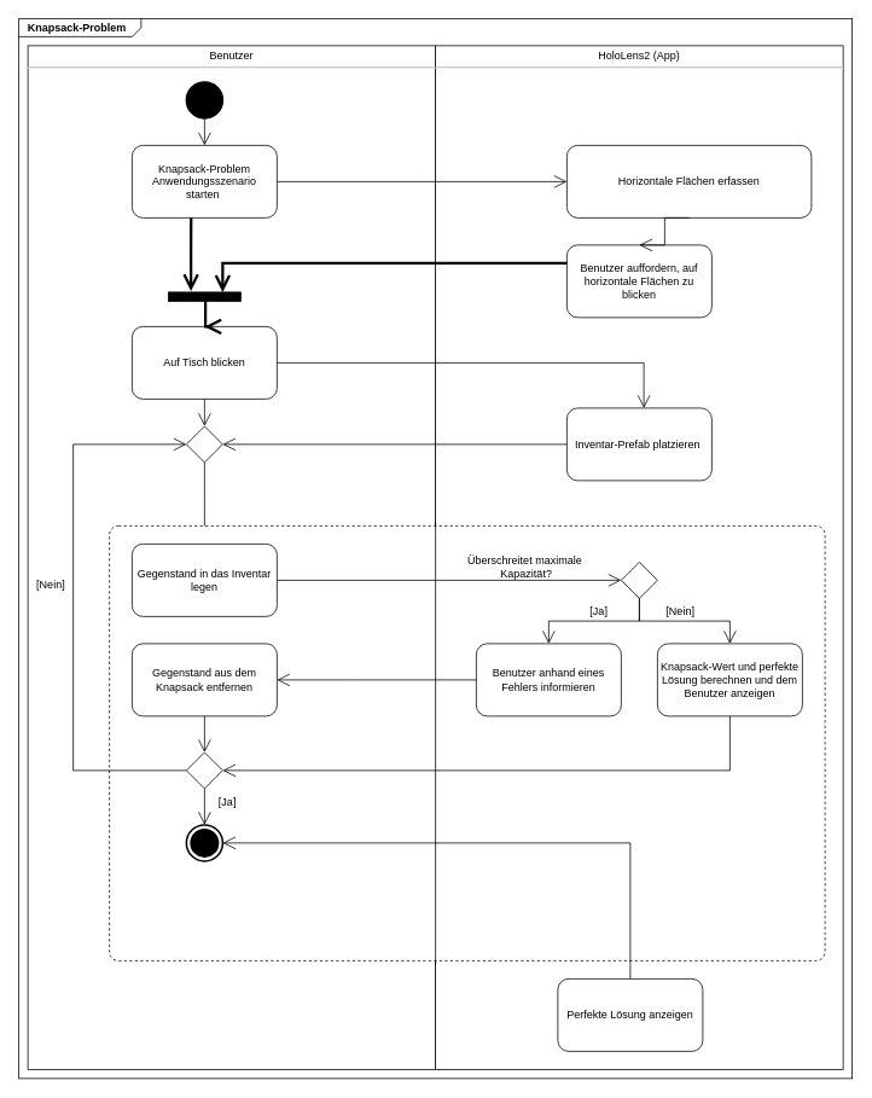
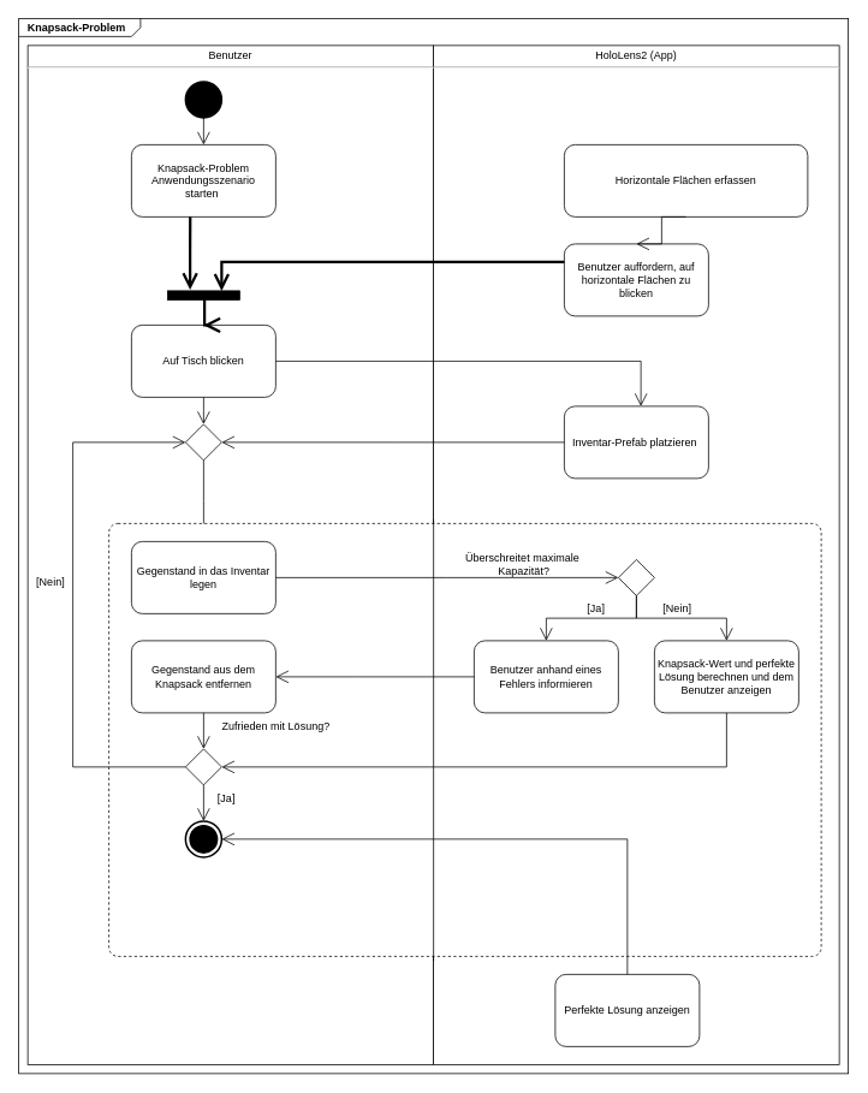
  <mxCell id="0" />
  <mxCell id="1" parent="0" />
  <mxCell id="2" value="&lt;p style=&quot;margin:0px;margin-top:4px;margin-left:10px;text-align:left;&quot;&gt;&lt;b&gt;Knapsack-Problem&lt;/b&gt;&lt;/p&gt;" style="html=1;shape=mxgraph.sysml.package;align=left;spacingLeft=5;verticalAlign=top;spacingTop=-3;labelX=135;html=1;overflow=fill;" parent="1" vertex="1"><mxGeometry x="20" y="20" width="920" height="1170" as="geometry" /></mxCell>
  <mxCell id="3" value="&lt;p style=&quot;margin:0px;margin-top:4px;text-align:center;&quot;&gt;Benutzer&lt;/p&gt;&lt;hr&gt;&lt;p style=&quot;margin:0px;margin-top:4px;text-align:center;&quot;&gt;&lt;br&gt;&lt;/p&gt;" style="shape=rect;html=1;overflow=fill;whiteSpace=wrap;" parent="1" vertex="1"><mxGeometry x="30" y="50" width="450" height="1130" as="geometry" /></mxCell>
  <mxCell id="4" value="" style="shape=ellipse;html=1;fillColor=strokeColor;strokeWidth=2;verticalLabelPosition=bottom;verticalAlignment=top;perimeter=ellipsePerimeter;" parent="1" vertex="1"><mxGeometry x="205" y="90" width="40" height="40" as="geometry" /></mxCell>
  <mxCell id="5" value="&lt;p style=&quot;margin:0px;margin-top:4px;text-align:center;&quot;&gt;HoloLens2 (App)&lt;/p&gt;&lt;hr&gt;&lt;p style=&quot;margin:0px;margin-top:4px;text-align:center;&quot;&gt;&lt;br&gt;&lt;/p&gt;" style="shape=rect;html=1;overflow=fill;whiteSpace=wrap;" parent="1" vertex="1"><mxGeometry x="480" y="50" width="450" height="1130" as="geometry" /></mxCell>
  <mxCell id="6" value="" style="edgeStyle=elbowEdgeStyle;html=1;elbow=horizontal;align=right;verticalAlign=bottom;endArrow=none;rounded=0;labelBackgroundColor=none;startArrow=open;startSize=12;entryX=0.5;entryY=1;entryDx=0;entryDy=0;exitX=0.5;exitY=0;exitDx=0;exitDy=0;" parent="1" source="7" target="4" edge="1"><mxGeometry relative="1" as="geometry"><mxPoint x="450" y="260" as="targetPoint" /><mxPoint x="449.667" y="300" as="sourcePoint" /><Array as="points" /></mxGeometry></mxCell>
  <mxCell id="7" value="Knapsack-Problem Anwendungsszenario starten&amp;nbsp;" style="shape=rect;html=1;rounded=1;whiteSpace=wrap;align=center;" parent="1" vertex="1"><mxGeometry x="145" y="160" width="160" height="80" as="geometry" /></mxCell>
  <mxCell id="8" value="Horizontale Flächen erfassen" style="shape=rect;html=1;rounded=1;whiteSpace=wrap;align=center;" parent="1" vertex="1"><mxGeometry x="625" y="160" width="270" height="80" as="geometry" /></mxCell>
  <mxCell id="9" value="Benutzer auffordern, auf horizontale Flächen zu blicken" style="shape=rect;html=1;rounded=1;whiteSpace=wrap;align=center;" parent="1" vertex="1"><mxGeometry x="625" y="270" width="160" height="80" as="geometry" /></mxCell>
  <mxCell id="10" value="Auf Tisch blicken" style="shape=rect;html=1;rounded=1;whiteSpace=wrap;align=center;" parent="1" vertex="1"><mxGeometry x="145" y="360" width="160" height="80" as="geometry" /></mxCell>
  <mxCell id="11" value="" style="edgeStyle=elbowEdgeStyle;html=1;elbow=horizontal;align=right;verticalAlign=bottom;endArrow=none;rounded=0;labelBackgroundColor=none;startArrow=open;startSize=12;entryX=0.5;entryY=1;entryDx=0;entryDy=0;exitX=0.5;exitY=0;exitDx=0;exitDy=0;" parent="1" source="9" target="8" edge="1"><mxGeometry relative="1" as="geometry"><mxPoint x="180" y="270" as="targetPoint" /><mxPoint x="180" y="300" as="sourcePoint" /></mxGeometry></mxCell>
  <mxCell id="12" value="Inventar-Prefab platzieren&amp;nbsp;" style="shape=rect;html=1;rounded=1;whiteSpace=wrap;align=center;" parent="1" vertex="1"><mxGeometry x="625" y="450" width="160" height="80" as="geometry" /></mxCell>
  <mxCell id="13" value="" style="shape=rhombus;html=1;verticalLabelPosition=bottom;verticalAlignment=top;" parent="1" vertex="1"><mxGeometry x="205" y="470" width="40" height="40" as="geometry" /></mxCell>
  <mxCell id="14" value="" style="edgeStyle=elbowEdgeStyle;html=1;elbow=horizontal;align=right;verticalAlign=bottom;endArrow=none;rounded=0;labelBackgroundColor=none;startArrow=open;startSize=12;entryX=0.5;entryY=1;entryDx=0;entryDy=0;exitX=0.5;exitY=0;exitDx=0;exitDy=0;" parent="1" source="13" target="10" edge="1"><mxGeometry relative="1" as="geometry"><mxPoint x="180" y="270" as="targetPoint" /><mxPoint x="180" y="300" as="sourcePoint" /></mxGeometry></mxCell>
  <mxCell id="15" value="" style="edgeStyle=elbowEdgeStyle;html=1;elbow=horizontal;align=right;verticalAlign=bottom;endArrow=none;rounded=0;labelBackgroundColor=none;startArrow=open;startSize=12;entryX=0;entryY=0.5;entryDx=0;entryDy=0;exitX=1;exitY=0.5;exitDx=0;exitDy=0;" parent="1" source="13" target="12" edge="1"><mxGeometry relative="1" as="geometry"><mxPoint x="260" y="410" as="targetPoint" /><mxPoint x="695" y="410" as="sourcePoint" /></mxGeometry></mxCell>
  <mxCell id="16" value="" style="edgeStyle=elbowEdgeStyle;html=1;elbow=horizontal;align=right;verticalAlign=bottom;endArrow=none;rounded=0;labelBackgroundColor=none;startArrow=open;startSize=12;entryX=1;entryY=0.5;entryDx=0;entryDy=0;" parent="1" target="10" edge="1"><mxGeometry relative="1" as="geometry"><mxPoint x="635" y="320" as="targetPoint" /><mxPoint x="710" y="450" as="sourcePoint" /><Array as="points"><mxPoint x="710" y="400" /></Array></mxGeometry></mxCell>
  <mxCell id="17" value="Perfekte Lösung anzeigen" style="shape=rect;html=1;rounded=1;whiteSpace=wrap;align=center;" parent="1" vertex="1"><mxGeometry x="615" y="1080" width="160" height="80" as="geometry" /></mxCell>
- <mxCell id="18" value="" style="edgeStyle=elbowEdgeStyle;html=1;elbow=horizontal;align=right;verticalAlign=bottom;endArrow=none;rounded=0;labelBackgroundColor=none;startArrow=open;startSize=12;entryX=1;entryY=0.5;entryDx=0;entryDy=0;exitX=0;exitY=0.5;exitDx=0;exitDy=0;" parent="1" source="8" target="7" edge="1"><mxGeometry relative="1" as="geometry"><mxPoint x="635" y="320" as="targetPoint" /><mxPoint x="200" y="320" as="sourcePoint" /></mxGeometry></mxCell>
  <mxCell id="19" value="" style="edgeStyle=elbowEdgeStyle;html=1;elbow=horizontal;align=right;verticalAlign=bottom;endArrow=none;rounded=0;labelBackgroundColor=none;startArrow=open;startSize=12;entryX=0.5;entryY=1;entryDx=0;entryDy=0;exitX=0.5;exitY=0;exitDx=0;exitDy=0;" parent="1" source="25" target="13" edge="1"><mxGeometry relative="1" as="geometry"><mxPoint x="170" y="580" as="targetPoint" /><mxPoint x="180" y="550" as="sourcePoint" /></mxGeometry></mxCell>
  <mxCell id="20" value="" style="shape=rect;html=1;fillColor=strokeColor;verticalLabelPosition=bottom;labelBackgroundColor=#ffffff;verticalAlign=top;direction=west;rotation=90;" parent="1" vertex="1"><mxGeometry x="220" y="287" width="10" height="80" as="geometry" /></mxCell>
  <mxCell id="21" value="" style="edgeStyle=elbowEdgeStyle;html=1;elbow=horizontal;rounded=0;endArrow=open;strokeWidth=3;endSize=12;exitX=-0.058;exitY=0.525;exitDx=0;exitDy=0;exitPerimeter=0;entryX=0.5;entryY=0;entryDx=0;entryDy=0;" parent="1" source="20" target="10" edge="1"><mxGeometry relative="1" as="geometry"><mxPoint x="169" y="360" as="targetPoint" /><mxPoint x="-180" y="199.58" as="sourcePoint" /></mxGeometry></mxCell>
  <mxCell id="22" value="" style="edgeStyle=elbowEdgeStyle;html=1;elbow=vertical;startArrow=open;endArrow=none;rounded=0;strokeWidth=3;startSize=12;entryX=0.5;entryY=1;entryDx=0;entryDy=0;exitX=0.314;exitY=0.523;exitDx=0;exitDy=0;entryPerimeter=0;exitPerimeter=0;" parent="1" edge="1"><mxGeometry relative="1" as="geometry"><mxPoint x="210.16" y="240" as="targetPoint" /><mxPoint x="210" y="320.744" as="sourcePoint" /></mxGeometry></mxCell>
  <mxCell id="23" value="" style="edgeStyle=elbowEdgeStyle;html=1;elbow=vertical;startArrow=open;endArrow=none;rounded=0;strokeWidth=3;startSize=12;entryX=0;entryY=0.25;entryDx=0;entryDy=0;exitX=1;exitY=0.75;exitDx=0;exitDy=0;" parent="1" source="20" target="9" edge="1"><mxGeometry relative="1" as="geometry"><mxPoint x="180" y="250" as="targetPoint" /><mxPoint x="180" y="331" as="sourcePoint" /><Array as="points"><mxPoint x="400" y="290" /></Array></mxGeometry></mxCell>
  <mxCell id="24" value="" style="html=1;align=center;verticalAlign=top;rounded=1;absoluteArcSize=1;arcSize=20;dashed=1;whiteSpace=wrap;" vertex="1" parent="1"><mxGeometry x="120" y="580" width="790" height="480" as="geometry" /></mxCell>
  <mxCell id="25" value="Gegenstand in das Inventar legen" style="shape=rect;html=1;rounded=1;whiteSpace=wrap;align=center;" parent="1" vertex="1"><mxGeometry x="145" y="600" width="160" height="80" as="geometry" /></mxCell>
  <mxCell id="26" value="" style="shape=rhombus;html=1;verticalLabelPosition=bottom;verticalAlignment=top;" parent="1" vertex="1"><mxGeometry x="685" y="620" width="40" height="40" as="geometry" /></mxCell>
  <mxCell id="27" value="" style="edgeStyle=elbowEdgeStyle;html=1;elbow=horizontal;align=right;verticalAlign=bottom;endArrow=none;rounded=0;labelBackgroundColor=none;startArrow=open;startSize=12;entryX=1;entryY=0.5;entryDx=0;entryDy=0;exitX=0;exitY=0.5;exitDx=0;exitDy=0;" parent="1" source="26" target="25" edge="1"><mxGeometry relative="1" as="geometry"><mxPoint x="180" y="450" as="targetPoint" /><mxPoint x="180" y="480" as="sourcePoint" /></mxGeometry></mxCell>
  <mxCell id="28" value="Überschreitet maximale&amp;nbsp;&lt;div&gt;Kapazität?&lt;/div&gt;" style="text;html=1;align=center;verticalAlign=middle;resizable=0;points=[];autosize=1;strokeColor=none;fillColor=none;" parent="1" vertex="1"><mxGeometry x="505" y="605" width="150" height="40" as="geometry" /></mxCell>
  <mxCell id="29" value="" style="edgeStyle=elbowEdgeStyle;html=1;elbow=vertical;align=right;verticalAlign=bottom;endArrow=none;rounded=0;labelBackgroundColor=none;startArrow=open;startSize=12;entryX=0.5;entryY=1;entryDx=0;entryDy=0;exitX=0.5;exitY=0;exitDx=0;exitDy=0;" parent="1" source="34" target="26" edge="1"><mxGeometry relative="1" as="geometry"><mxPoint x="260" y="410" as="targetPoint" /><mxPoint x="605" y="660" as="sourcePoint" /><Array as="points" /></mxGeometry></mxCell>
  <mxCell id="30" value="[Ja]" style="text;html=1;align=center;verticalAlign=middle;resizable=0;points=[];autosize=1;strokeColor=none;fillColor=none;" parent="1" vertex="1"><mxGeometry x="640" y="660" width="40" height="30" as="geometry" /></mxCell>
  <mxCell id="31" value="Knapsack-Wert und perfekte Lösung berechnen und dem Benutzer anzeigen" style="shape=rect;html=1;rounded=1;whiteSpace=wrap;align=center;" parent="1" vertex="1"><mxGeometry x="725" y="710" width="160" height="80" as="geometry" /></mxCell>
  <mxCell id="32" value="" style="edgeStyle=elbowEdgeStyle;html=1;elbow=horizontal;align=right;verticalAlign=bottom;endArrow=none;rounded=0;labelBackgroundColor=none;startArrow=open;startSize=12;entryX=0.5;entryY=1;entryDx=0;entryDy=0;exitX=0.5;exitY=0;exitDx=0;exitDy=0;" parent="1" source="31" target="26" edge="1"><mxGeometry relative="1" as="geometry"><mxPoint x="715" y="610" as="targetPoint" /><mxPoint x="615" y="670" as="sourcePoint" /><Array as="points" /></mxGeometry></mxCell>
  <mxCell id="33" value="[Nein]" style="text;html=1;align=center;verticalAlign=middle;resizable=0;points=[];autosize=1;strokeColor=none;fillColor=none;" parent="1" vertex="1"><mxGeometry x="725" y="660" width="50" height="30" as="geometry" /></mxCell>
  <mxCell id="34" value="Benutzer anhand eines Fehlers informieren" style="shape=rect;html=1;rounded=1;whiteSpace=wrap;align=center;" parent="1" vertex="1"><mxGeometry x="525" y="710" width="160" height="80" as="geometry" /></mxCell>
  <mxCell id="35" value="" style="edgeStyle=elbowEdgeStyle;html=1;elbow=horizontal;align=right;verticalAlign=bottom;endArrow=none;rounded=0;labelBackgroundColor=none;startArrow=open;startSize=12;exitX=1;exitY=0.5;exitDx=0;exitDy=0;entryX=0;entryY=0.5;entryDx=0;entryDy=0;" parent="1" source="36" target="34" edge="1"><mxGeometry relative="1" as="geometry"><mxPoint x="610" y="860" as="targetPoint" /><mxPoint x="695" y="590" as="sourcePoint" /><Array as="points"><mxPoint x="390" y="770" /></Array></mxGeometry></mxCell>
  <mxCell id="36" value="Gegenstand aus dem Knapsack entfernen" style="shape=rect;html=1;rounded=1;whiteSpace=wrap;align=center;" parent="1" vertex="1"><mxGeometry x="145" y="710" width="160" height="80" as="geometry" /></mxCell>
  <mxCell id="37" value="" style="shape=rhombus;html=1;verticalLabelPosition=bottom;verticalAlignment=top;" parent="1" vertex="1"><mxGeometry x="205" y="830" width="40" height="40" as="geometry" /></mxCell>
  <mxCell id="38" value="" style="edgeStyle=elbowEdgeStyle;html=1;elbow=horizontal;align=right;verticalAlign=bottom;endArrow=none;rounded=0;labelBackgroundColor=none;startArrow=open;startSize=12;entryX=0.5;entryY=1;entryDx=0;entryDy=0;exitX=0.5;exitY=0;exitDx=0;exitDy=0;" parent="1" source="37" target="36" edge="1"><mxGeometry relative="1" as="geometry"><mxPoint x="170" y="790" as="targetPoint" /><mxPoint x="180" y="720" as="sourcePoint" /></mxGeometry></mxCell>
  <mxCell id="39" value="[Nein]" style="text;html=1;align=center;verticalAlign=middle;resizable=0;points=[];autosize=1;strokeColor=none;fillColor=none;" parent="1" vertex="1"><mxGeometry x="30" y="630" width="50" height="30" as="geometry" /></mxCell>
  <mxCell id="40" value="" style="edgeStyle=elbowEdgeStyle;html=1;elbow=horizontal;align=right;verticalAlign=bottom;endArrow=none;rounded=0;labelBackgroundColor=none;startArrow=open;startSize=12;entryX=0.5;entryY=1;entryDx=0;entryDy=0;exitX=0.5;exitY=0;exitDx=0;exitDy=0;exitPerimeter=0;" parent="1" source="42" target="37" edge="1"><mxGeometry relative="1" as="geometry"><mxPoint x="169.5" y="870" as="targetPoint" /><mxPoint x="169.5" y="910" as="sourcePoint" /></mxGeometry></mxCell>
  <mxCell id="41" value="[Ja]" style="text;html=1;align=center;verticalAlign=middle;resizable=0;points=[];autosize=1;strokeColor=none;fillColor=none;" parent="1" vertex="1"><mxGeometry x="230" y="870" width="40" height="30" as="geometry" /></mxCell>
  <mxCell id="42" value="" style="html=1;shape=mxgraph.sysml.actFinal;strokeWidth=2;verticalLabelPosition=bottom;verticalAlignment=top;" parent="1" vertex="1"><mxGeometry x="205" y="910" width="40" height="40" as="geometry" /></mxCell>
  <mxCell id="43" value="" style="edgeStyle=elbowEdgeStyle;html=1;elbow=horizontal;align=right;verticalAlign=bottom;endArrow=none;rounded=0;labelBackgroundColor=none;startArrow=open;startSize=12;entryX=0.5;entryY=1;entryDx=0;entryDy=0;exitX=1;exitY=0.5;exitDx=0;exitDy=0;" parent="1" source="37" target="31" edge="1"><mxGeometry relative="1" as="geometry"><mxPoint x="785" y="850" as="targetPoint" /><mxPoint x="705" y="670" as="sourcePoint" /><Array as="points"><mxPoint x="805" y="830" /></Array></mxGeometry></mxCell>
  <mxCell id="44" value="" style="edgeStyle=elbowEdgeStyle;html=1;elbow=horizontal;align=right;verticalAlign=bottom;endArrow=none;rounded=0;labelBackgroundColor=none;startArrow=open;startSize=12;entryX=0.5;entryY=0;entryDx=0;entryDy=0;exitX=1;exitY=0.5;exitDx=0;exitDy=0;exitPerimeter=0;" parent="1" source="42" target="17" edge="1"><mxGeometry relative="1" as="geometry"><mxPoint x="260" y="650" as="targetPoint" /><mxPoint x="695" y="650" as="sourcePoint" /><Array as="points"><mxPoint x="695" y="940" /></Array></mxGeometry></mxCell>
+ <mxCell id="45" value="Zufrieden mit Lösung?" style="text;html=1;align=center;verticalAlign=middle;resizable=0;points=[];autosize=1;strokeColor=none;fillColor=none;" parent="1" vertex="1"><mxGeometry x="235" y="790" width="140" height="30" as="geometry" /></mxCell>
  <mxCell id="46" value="" style="endArrow=none;html=1;rounded=0;entryX=0.002;entryY=0.465;entryDx=0;entryDy=0;entryPerimeter=0;" edge="1" parent="1"><mxGeometry width="50" height="50" relative="1" as="geometry"><mxPoint x="480" y="1065" as="sourcePoint" /><mxPoint x="480" y="575.32" as="targetPoint" /></mxGeometry></mxCell>
  <mxCell id="47" value="" style="edgeStyle=elbowEdgeStyle;html=1;elbow=horizontal;align=right;verticalAlign=bottom;endArrow=none;rounded=0;labelBackgroundColor=none;startArrow=open;startSize=12;entryX=0;entryY=0.5;entryDx=0;entryDy=0;exitX=0;exitY=0.5;exitDx=0;exitDy=0;" parent="1" source="13" target="37" edge="1"><mxGeometry relative="1" as="geometry"><mxPoint x="180" y="800" as="targetPoint" /><mxPoint x="150" y="560" as="sourcePoint" /><Array as="points"><mxPoint x="80" y="670" /></Array></mxGeometry></mxCell>
